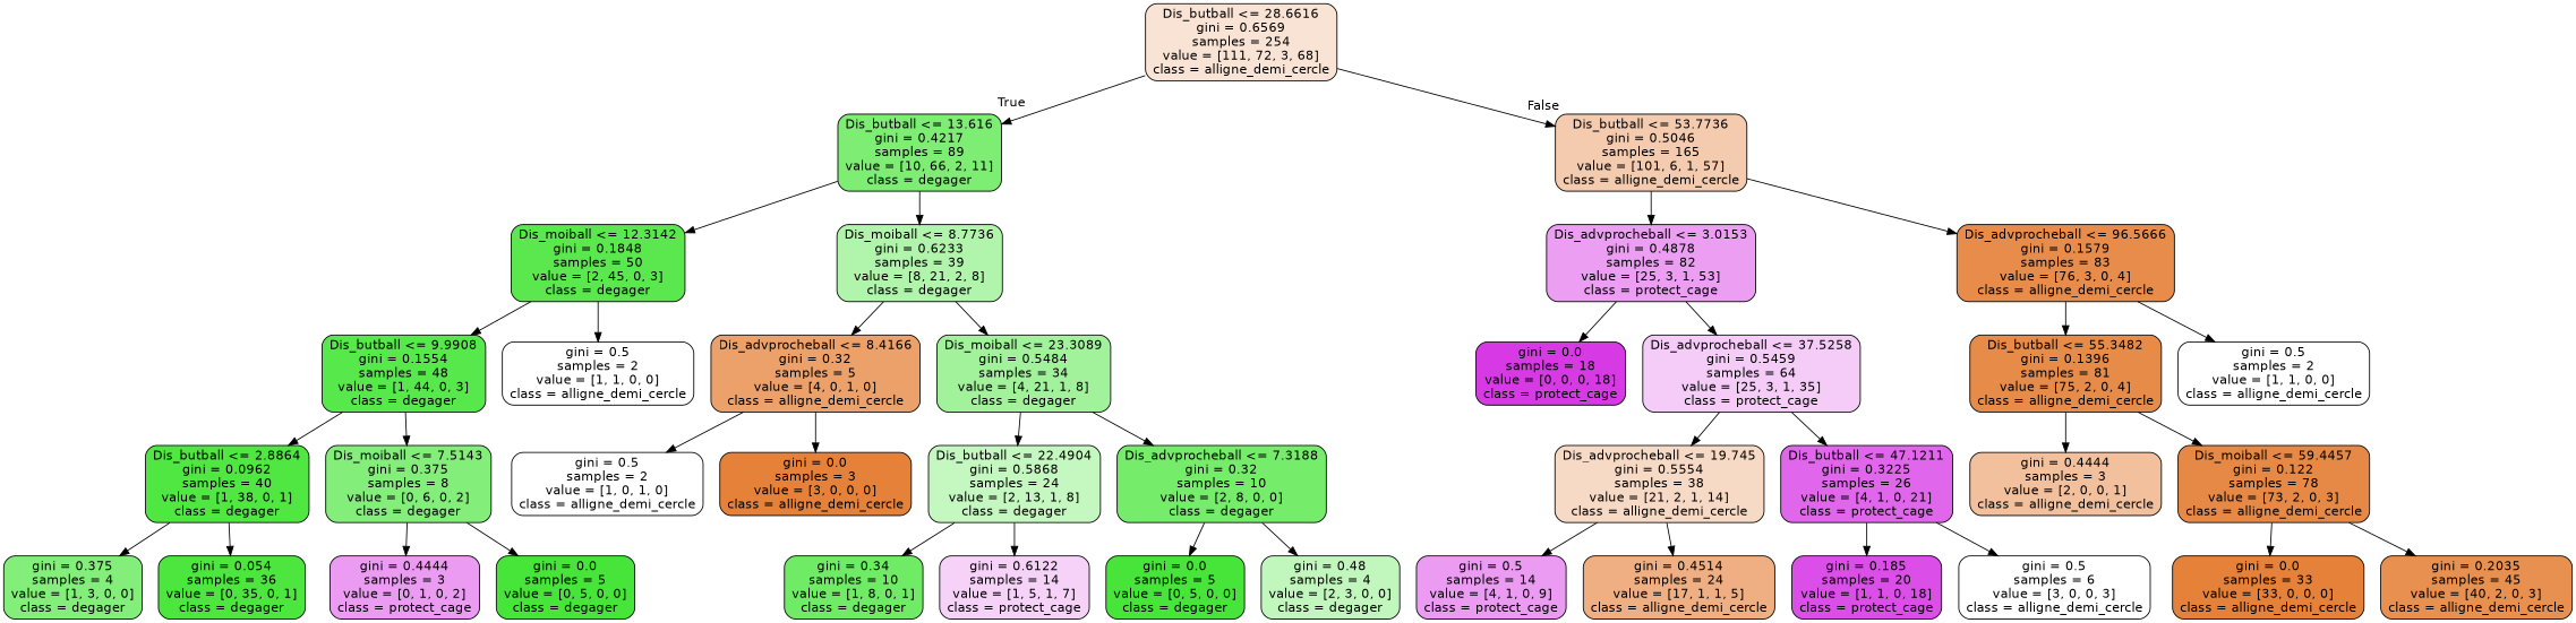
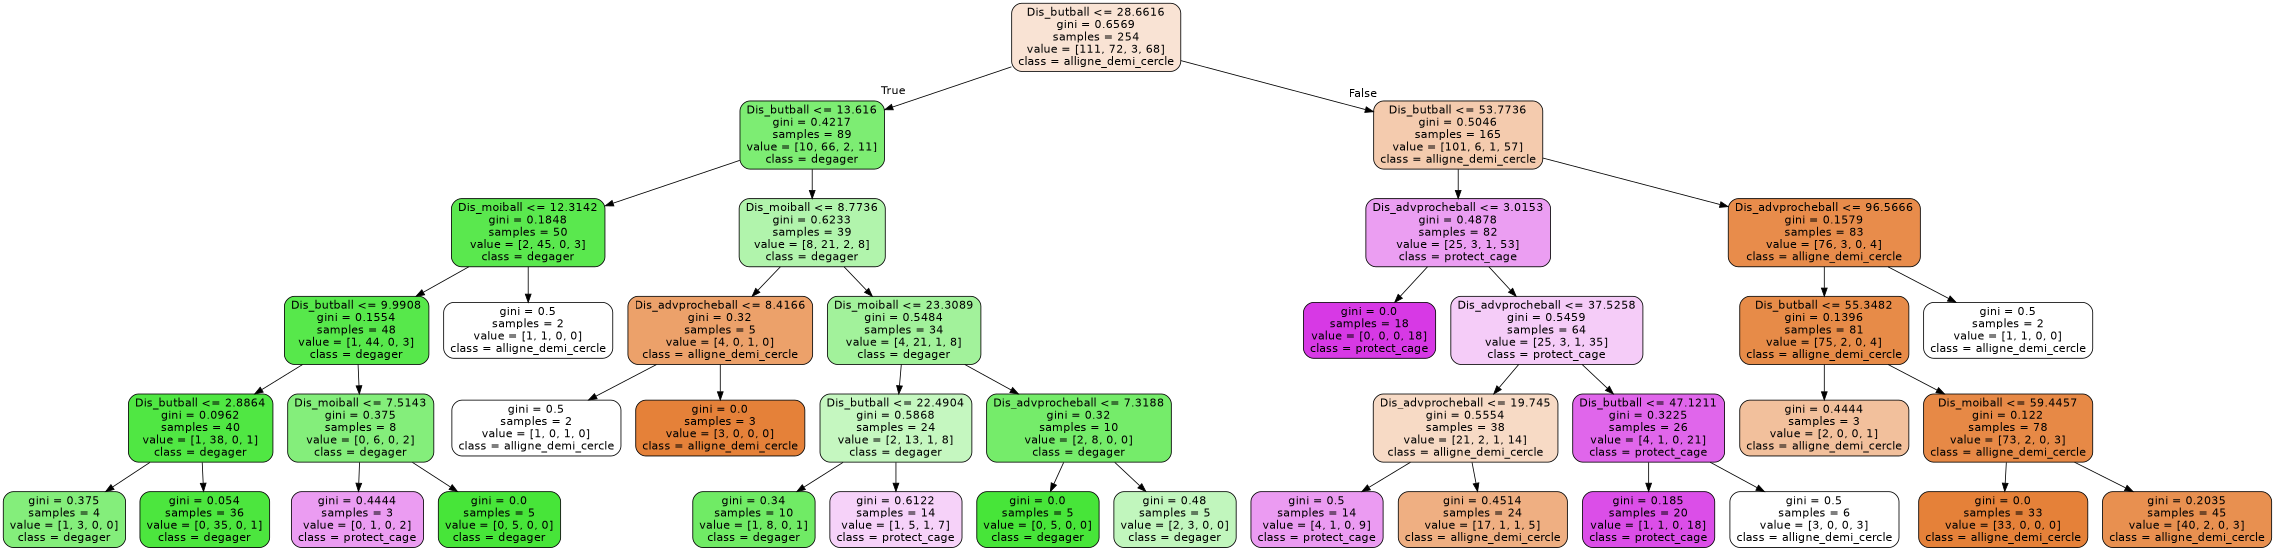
  digraph {
    node [color=black fillcolor="#e5813900" fontname=helvetica shape=box style="filled, rounded"]
    edge [fontname=helvetica]
    n1 [fillcolor="#e5813937" label="Dis_butball <= 28.6616\ngini = 0.6569\nsamples = 254\nvalue = [111, 72, 3, 68]\nclass = alligne_demi_cercle"]
    n2 [fillcolor="#47e539b4" label="Dis_butball <= 13.616\ngini = 0.4217\nsamples = 89\nvalue = [10, 66, 2, 11]\nclass = degager"]
    n3 [fillcolor="#e5813968" label="Dis_butball <= 53.7736\ngini = 0.5046\nsamples = 165\nvalue = [101, 6, 1, 57]\nclass = alligne_demi_cercle"]
    n4 [fillcolor="#47e539e4" label="Dis_moiball <= 12.3142\ngini = 0.1848\nsamples = 50\nvalue = [2, 45, 0, 3]\nclass = degager"]
    n5 [fillcolor="#47e5396b" label="Dis_moiball <= 8.7736\ngini = 0.6233\nsamples = 39\nvalue = [8, 21, 2, 8]\nclass = degager"]
    n6 [fillcolor="#47e539e8" label="Dis_butball <= 9.9908\ngini = 0.1554\nsamples = 48\nvalue = [1, 44, 0, 3]\nclass = degager"]
    n7 [label="gini = 0.5\nsamples = 2\nvalue = [1, 1, 0, 0]\nclass = alligne_demi_cercle"]
    n8 [fillcolor="#47e539f2" label="Dis_butball <= 2.8864\ngini = 0.0962\nsamples = 40\nvalue = [1, 38, 0, 1]\nclass = degager"]
    n9 [fillcolor="#47e539aa" label="Dis_moiball <= 7.5143\ngini = 0.375\nsamples = 8\nvalue = [0, 6, 0, 2]\nclass = degager"]
    n10 [fillcolor="#47e539aa" label="gini = 0.375\nsamples = 4\nvalue = [1, 3, 0, 0]\nclass = degager"]
    n11 [fillcolor="#47e539f8" label="gini = 0.054\nsamples = 36\nvalue = [0, 35, 0, 1]\nclass = degager"]
    n12 [fillcolor="#d739e57f" label="gini = 0.4444\nsamples = 3\nvalue = [0, 1, 0, 2]\nclass = protect_cage"]
    n13 [fillcolor="#47e539ff" label="gini = 0.0\nsamples = 5\nvalue = [0, 5, 0, 0]\nclass = degager"]
    n14 [fillcolor="#e58139bf" label="Dis_advprocheball <= 8.4166\ngini = 0.32\nsamples = 5\nvalue = [4, 0, 1, 0]\nclass = alligne_demi_cercle"]
    n15 [fillcolor="#47e53980" label="Dis_moiball <= 23.3089\ngini = 0.5484\nsamples = 34\nvalue = [4, 21, 1, 8]\nclass = degager"]
    n16 [label="gini = 0.5\nsamples = 2\nvalue = [1, 0, 1, 0]\nclass = alligne_demi_cercle"]
    n17 [fillcolor="#e58139ff" label="gini = 0.0\nsamples = 3\nvalue = [3, 0, 0, 0]\nclass = alligne_demi_cercle"]
    n18 [fillcolor="#47e53950" label="Dis_butball <= 22.4904\ngini = 0.5868\nsamples = 24\nvalue = [2, 13, 1, 8]\nclass = degager"]
    n19 [fillcolor="#47e539bf" label="Dis_advprocheball <= 7.3188\ngini = 0.32\nsamples = 10\nvalue = [2, 8, 0, 0]\nclass = degager"]
    n20 [fillcolor="#47e539c6" label="gini = 0.34\nsamples = 10\nvalue = [1, 8, 0, 1]\nclass = degager"]
    n21 [fillcolor="#d739e539" label="gini = 0.6122\nsamples = 14\nvalue = [1, 5, 1, 7]\nclass = protect_cage"]
    n22 [fillcolor="#47e539ff" label="gini = 0.0\nsamples = 5\nvalue = [0, 5, 0, 0]\nclass = degager"]
-   n23 [fillcolor="#47e53955" label="gini = 0.48\nsamples = 4\nvalue = [2, 3, 0, 0]\nclass = degager"]
+   n23 [fillcolor="#47e53955" label="gini = 0.48\nsamples = 5\nvalue = [2, 3, 0, 0]\nclass = degager"]
    n24 [fillcolor="#d739e57d" label="Dis_advprocheball <= 3.0153\ngini = 0.4878\nsamples = 82\nvalue = [25, 3, 1, 53]\nclass = protect_cage"]
    n25 [fillcolor="#e58139e8" label="Dis_advprocheball <= 96.5666\ngini = 0.1579\nsamples = 83\nvalue = [76, 3, 0, 4]\nclass = alligne_demi_cercle"]
    n26 [fillcolor="#d739e5ff" label="gini = 0.0\nsamples = 18\nvalue = [0, 0, 0, 18]\nclass = protect_cage"]
    n27 [fillcolor="#d739e541" label="Dis_advprocheball <= 37.5258\ngini = 0.5459\nsamples = 64\nvalue = [25, 3, 1, 35]\nclass = protect_cage"]
    n28 [fillcolor="#e581394a" label="Dis_advprocheball <= 19.745\ngini = 0.5554\nsamples = 38\nvalue = [21, 2, 1, 14]\nclass = alligne_demi_cercle"]
    n29 [fillcolor="#d739e5c5" label="Dis_butball <= 47.1211\ngini = 0.3225\nsamples = 26\nvalue = [4, 1, 0, 21]\nclass = protect_cage"]
    n30 [fillcolor="#d739e580" label="gini = 0.5\nsamples = 14\nvalue = [4, 1, 0, 9]\nclass = protect_cage"]
    n31 [fillcolor="#e58139a1" label="gini = 0.4514\nsamples = 24\nvalue = [17, 1, 1, 5]\nclass = alligne_demi_cercle"]
    n32 [fillcolor="#d739e5e4" label="gini = 0.185\nsamples = 20\nvalue = [1, 1, 0, 18]\nclass = protect_cage"]
    n33 [label="gini = 0.5\nsamples = 6\nvalue = [3, 0, 0, 3]\nclass = alligne_demi_cercle"]
    n34 [fillcolor="#e58139eb" label="Dis_butball <= 55.3482\ngini = 0.1396\nsamples = 81\nvalue = [75, 2, 0, 4]\nclass = alligne_demi_cercle"]
    n35 [label="gini = 0.5\nsamples = 2\nvalue = [1, 1, 0, 0]\nclass = alligne_demi_cercle"]
    n36 [fillcolor="#e581397f" label="gini = 0.4444\nsamples = 3\nvalue = [2, 0, 0, 1]\nclass = alligne_demi_cercle"]
    n37 [fillcolor="#e58139ee" label="Dis_moiball <= 59.4457\ngini = 0.122\nsamples = 78\nvalue = [73, 2, 0, 3]\nclass = alligne_demi_cercle"]
    n38 [fillcolor="#e58139ff" label="gini = 0.0\nsamples = 33\nvalue = [33, 0, 0, 0]\nclass = alligne_demi_cercle"]
    n39 [fillcolor="#e58139e1" label="gini = 0.2035\nsamples = 45\nvalue = [40, 2, 0, 3]\nclass = alligne_demi_cercle"]
    n1 -> n2 [headlabel=True labelangle=45 labeldistance=2.5]
    n1 -> n3 [headlabel=False labelangle=-45 labeldistance=2.5]
    n2 -> n4
    n2 -> n5
    n3 -> n24
    n3 -> n25
    n4 -> n6
    n4 -> n7
    n5 -> n14
    n5 -> n15
    n6 -> n8
    n6 -> n9
    n8 -> n10
    n8 -> n11
    n9 -> n12
    n9 -> n13
    n14 -> n16
    n14 -> n17
    n15 -> n18
    n15 -> n19
    n18 -> n20
    n18 -> n21
    n19 -> n22
    n19 -> n23
    n24 -> n26
    n24 -> n27
    n25 -> n34
    n25 -> n35
    n27 -> n28
    n27 -> n29
    n28 -> n30
    n28 -> n31
    n29 -> n32
    n29 -> n33
    n34 -> n36
    n34 -> n37
    n37 -> n38
    n37 -> n39
  }
